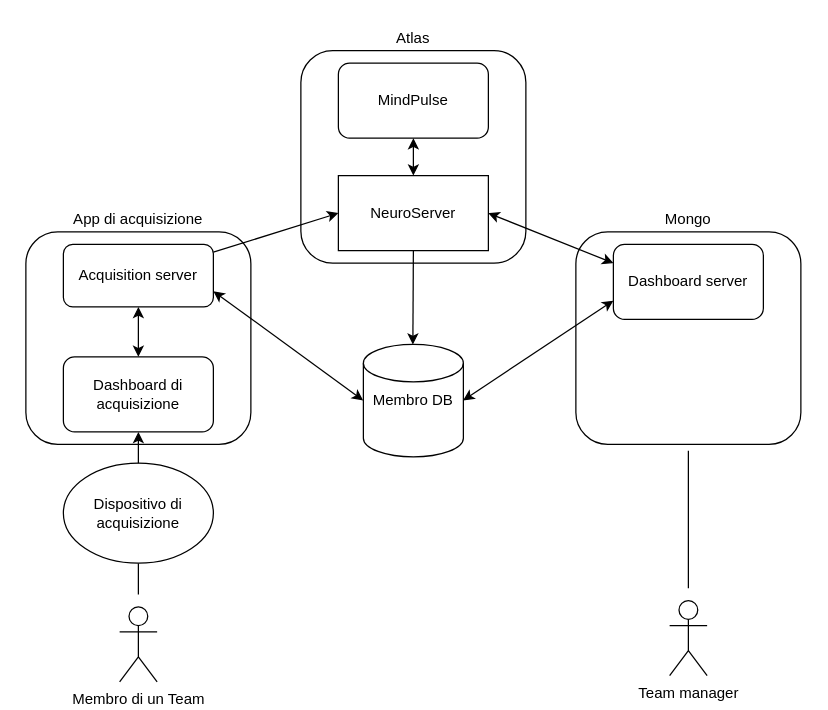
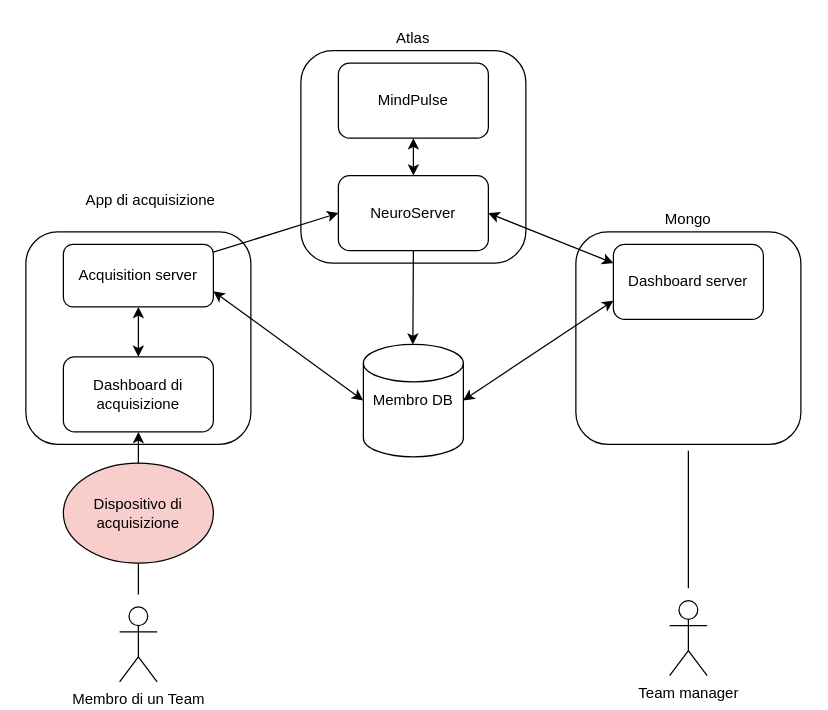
  <mxCell id="0" />
  <mxCell id="1" parent="0" />
  <mxCell id="2" value="" style="rounded=1;whiteSpace=wrap;html=1;" parent="1" vertex="1"><mxGeometry x="460" y="185" width="180" height="170" as="geometry" /></mxCell>
  <mxCell id="3" value="Dashboard server" style="rounded=1;whiteSpace=wrap;html=1;" parent="1" vertex="1"><mxGeometry x="490" y="195" width="120" height="60" as="geometry" /></mxCell>
  <mxCell id="4" value="Mongo" style="text;html=1;strokeColor=none;fillColor=none;align=center;verticalAlign=middle;whiteSpace=wrap;rounded=0;" parent="1" vertex="1"><mxGeometry x="490" y="165" width="120" height="20" as="geometry" /></mxCell>
  <mxCell id="5" value="Membro DB" style="shape=cylinder2;whiteSpace=wrap;html=1;boundedLbl=1;backgroundOutline=1;size=15;" parent="1" vertex="1"><mxGeometry x="290" y="275" width="80" height="90" as="geometry" /></mxCell>
  <mxCell id="6" value="Team manager" style="shape=umlActor;verticalLabelPosition=bottom;verticalAlign=top;html=1;outlineConnect=0;" parent="1" vertex="1"><mxGeometry x="535" y="480" width="30" height="60" as="geometry" /></mxCell>
  <mxCell id="7" value="" style="endArrow=none;html=1;" parent="1" edge="1"><mxGeometry width="50" height="50" relative="1" as="geometry"><mxPoint x="550" y="470" as="sourcePoint" /><mxPoint x="550" y="360" as="targetPoint" /></mxGeometry></mxCell>
  <mxCell id="8" value="" style="rounded=1;whiteSpace=wrap;html=1;" parent="1" vertex="1"><mxGeometry x="20" y="185" width="180" height="170" as="geometry" /></mxCell>
  <mxCell id="9" value="Dashboard di acquisizione" style="rounded=1;whiteSpace=wrap;html=1;" parent="1" vertex="1"><mxGeometry x="50" y="285" width="120" height="60" as="geometry" /></mxCell>
  <mxCell id="10" value="Acquisition server" style="rounded=1;whiteSpace=wrap;html=1;" parent="1" vertex="1"><mxGeometry x="50" y="195" width="120" height="50" as="geometry" /></mxCell>
- <mxCell id="11" value="App di acquisizione" style="text;html=1;strokeColor=none;fillColor=none;align=center;verticalAlign=middle;whiteSpace=wrap;rounded=0;" parent="1" vertex="1"><mxGeometry x="50" y="165" width="120" height="20" as="geometry" /></mxCell>
+ <mxCell id="11" value="App di acquisizione" style="text;html=1;strokeColor=none;fillColor=none;align=center;verticalAlign=middle;whiteSpace=wrap;rounded=0;" parent="1" vertex="1"><mxGeometry x="60" y="150" width="120" height="20" as="geometry" /></mxCell>
  <mxCell id="12" value="" style="endArrow=classic;startArrow=classic;html=1;exitX=0.5;exitY=0;exitDx=0;exitDy=0;entryX=0.5;entryY=1;entryDx=0;entryDy=0;" parent="1" source="9" target="10" edge="1"><mxGeometry width="50" height="50" relative="1" as="geometry"><mxPoint x="-120" y="215" as="sourcePoint" /><mxPoint x="121" y="255" as="targetPoint" /></mxGeometry></mxCell>
  <mxCell id="13" value="Membro di un Team" style="shape=umlActor;verticalLabelPosition=bottom;verticalAlign=top;html=1;outlineConnect=0;" parent="1" vertex="1"><mxGeometry x="95" y="485" width="30" height="60" as="geometry" /></mxCell>
  <mxCell id="14" value="" style="endArrow=none;html=1;entryX=0.5;entryY=1;entryDx=0;entryDy=0;entryPerimeter=0;" parent="1" edge="1" target="20"><mxGeometry width="50" height="50" relative="1" as="geometry"><mxPoint x="110" y="475" as="sourcePoint" /><mxPoint x="110" y="455" as="targetPoint" /></mxGeometry></mxCell>
  <mxCell id="15" value="" style="rounded=1;whiteSpace=wrap;html=1;" vertex="1" parent="1"><mxGeometry x="240" y="40" width="180" height="170" as="geometry" /></mxCell>
- <mxCell id="16" value="NeuroServer" style="whiteSpace=wrap;html=1;rounded=0;" vertex="1" parent="1"><mxGeometry x="270" y="140" width="120" height="60" as="geometry" /></mxCell>
+ <mxCell id="16" value="NeuroServer" style="rounded=1;whiteSpace=wrap;html=1;" vertex="1" parent="1"><mxGeometry x="270" y="140" width="120" height="60" as="geometry" /></mxCell>
  <mxCell id="17" value="MindPulse" style="rounded=1;whiteSpace=wrap;html=1;" vertex="1" parent="1"><mxGeometry x="270" y="50" width="120" height="60" as="geometry" /></mxCell>
  <mxCell id="18" value="Atlas" style="text;html=1;strokeColor=none;fillColor=none;align=center;verticalAlign=middle;whiteSpace=wrap;rounded=0;" vertex="1" parent="1"><mxGeometry x="270" y="20" width="120" height="20" as="geometry" /></mxCell>
  <mxCell id="19" value="" style="endArrow=classic;startArrow=classic;html=1;exitX=0.5;exitY=0;exitDx=0;exitDy=0;entryX=0.5;entryY=1;entryDx=0;entryDy=0;" edge="1" parent="1" source="16" target="17"><mxGeometry width="50" height="50" relative="1" as="geometry"><mxPoint x="100" y="70" as="sourcePoint" /><mxPoint x="341" y="110" as="targetPoint" /></mxGeometry></mxCell>
- <mxCell id="20" value="Dispositivo di acquisizione" style="ellipse;whiteSpace=wrap;html=1;" vertex="1" parent="1"><mxGeometry x="50" y="370" width="120" height="80" as="geometry" /></mxCell>
+ <mxCell id="20" value="Dispositivo di acquisizione" style="ellipse;whiteSpace=wrap;html=1;fillColor=#f8cecc;" vertex="1" parent="1"><mxGeometry x="50" y="370" width="120" height="80" as="geometry" /></mxCell>
  <mxCell id="21" value="" style="endArrow=classic;html=1;entryX=0.5;entryY=1;entryDx=0;entryDy=0;exitX=0.5;exitY=0;exitDx=0;exitDy=0;" edge="1" parent="1" source="20" target="9"><mxGeometry width="50" height="50" relative="1" as="geometry"><mxPoint x="320" y="410" as="sourcePoint" /><mxPoint x="370" y="360" as="targetPoint" /></mxGeometry></mxCell>
  <mxCell id="22" value="" style="endArrow=classic;html=1;entryX=0.495;entryY=0.002;entryDx=0;entryDy=0;entryPerimeter=0;exitX=0.5;exitY=1;exitDx=0;exitDy=0;" edge="1" parent="1" source="16" target="5"><mxGeometry width="50" height="50" relative="1" as="geometry"><mxPoint x="320" y="210" as="sourcePoint" /><mxPoint x="370" y="160" as="targetPoint" /></mxGeometry></mxCell>
  <mxCell id="23" value="" style="endArrow=classic;html=1;entryX=0;entryY=0.5;entryDx=0;entryDy=0;" edge="1" parent="1" source="10" target="16"><mxGeometry width="50" height="50" relative="1" as="geometry"><mxPoint x="320" y="280" as="sourcePoint" /><mxPoint x="370" y="230" as="targetPoint" /></mxGeometry></mxCell>
  <mxCell id="24" value="" style="endArrow=classic;startArrow=classic;html=1;exitX=1;exitY=0.75;exitDx=0;exitDy=0;entryX=-0.002;entryY=0.498;entryDx=0;entryDy=0;entryPerimeter=0;" edge="1" parent="1" source="10" target="5"><mxGeometry width="50" height="50" relative="1" as="geometry"><mxPoint x="320" y="280" as="sourcePoint" /><mxPoint x="370" y="230" as="targetPoint" /></mxGeometry></mxCell>
  <mxCell id="25" value="" style="endArrow=classic;startArrow=classic;html=1;entryX=0;entryY=0.25;entryDx=0;entryDy=0;exitX=1;exitY=0.5;exitDx=0;exitDy=0;" edge="1" parent="1" source="16" target="3"><mxGeometry width="50" height="50" relative="1" as="geometry"><mxPoint x="320" y="280" as="sourcePoint" /><mxPoint x="370" y="230" as="targetPoint" /></mxGeometry></mxCell>
  <mxCell id="26" value="" style="endArrow=classic;startArrow=classic;html=1;entryX=0;entryY=0.75;entryDx=0;entryDy=0;exitX=0.998;exitY=0.498;exitDx=0;exitDy=0;exitPerimeter=0;" edge="1" parent="1" source="5" target="3"><mxGeometry width="50" height="50" relative="1" as="geometry"><mxPoint x="320" y="280" as="sourcePoint" /><mxPoint x="370" y="230" as="targetPoint" /></mxGeometry></mxCell>
